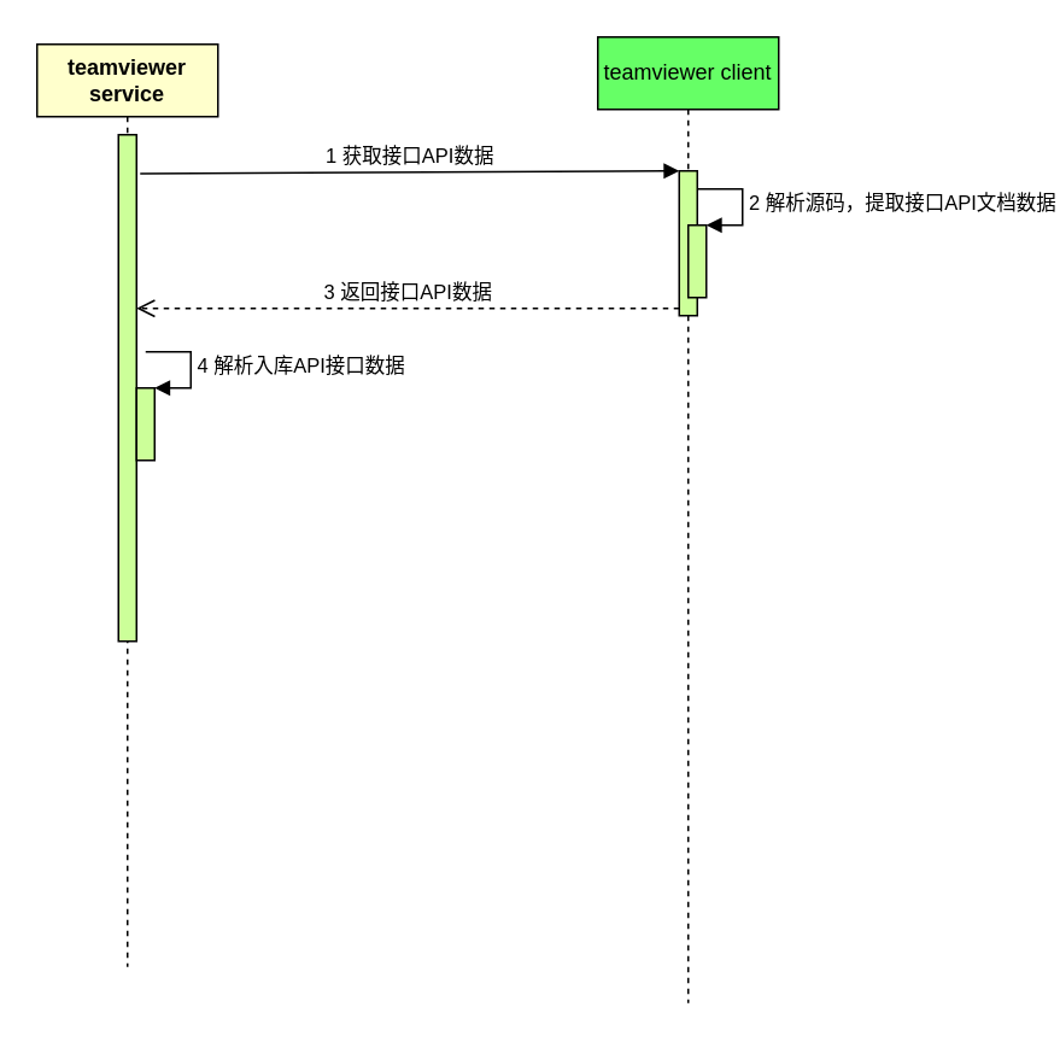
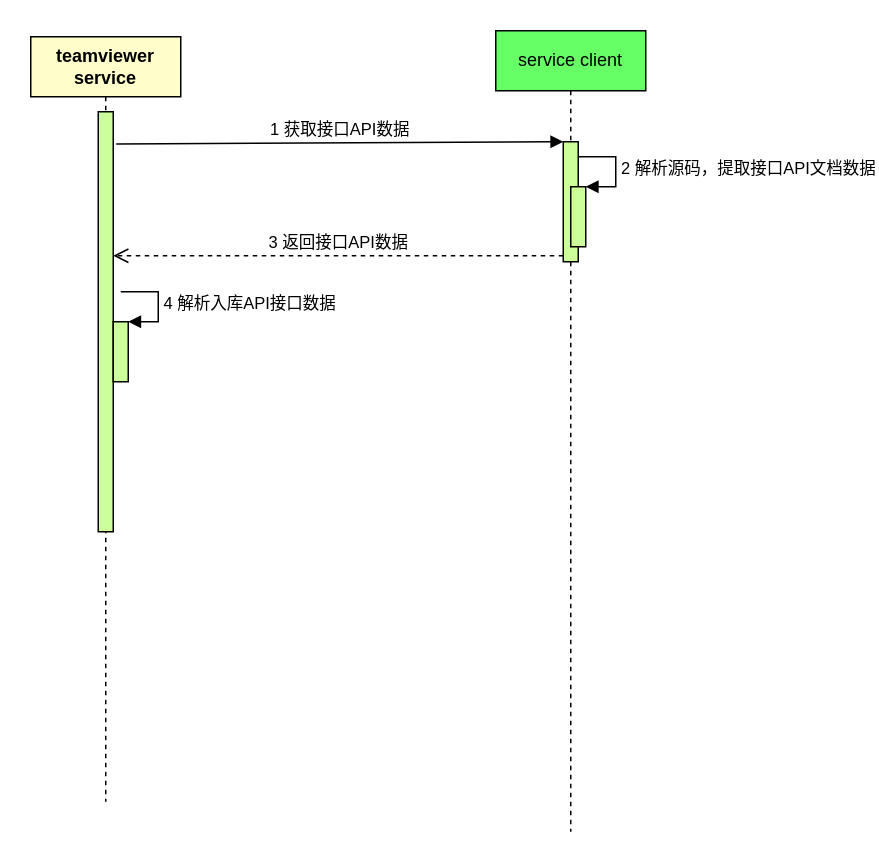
  <mxCell id="0" />
  <mxCell id="1" parent="0" />
  <mxCell id="2" value="&lt;b&gt;teamviewer service&lt;/b&gt;" style="shape=umlLifeline;perimeter=lifelinePerimeter;whiteSpace=wrap;html=1;container=1;collapsible=0;recursiveResize=0;outlineConnect=0;fillColor=#FFFFCC;" vertex="1" parent="1"><mxGeometry x="20" y="24" width="100" height="510" as="geometry" /></mxCell>
  <mxCell id="3" value="" style="html=1;points=[];perimeter=orthogonalPerimeter;fillColor=#CCFF99;" vertex="1" parent="2"><mxGeometry x="45" y="50" width="10" height="280" as="geometry" /></mxCell>
  <mxCell id="4" value="" style="html=1;points=[];perimeter=orthogonalPerimeter;fillColor=#CCFF99;" vertex="1" parent="2"><mxGeometry x="55" y="190" width="10" height="40" as="geometry" /></mxCell>
  <mxCell id="5" value="4&amp;nbsp;解析入库API接口数据" style="edgeStyle=orthogonalEdgeStyle;html=1;align=left;spacingLeft=2;endArrow=block;rounded=0;entryX=1;entryY=0;" edge="1" target="4" parent="2"><mxGeometry relative="1" as="geometry"><mxPoint x="60" y="170" as="sourcePoint" /><Array as="points"><mxPoint x="85" y="170" /></Array></mxGeometry></mxCell>
- <mxCell id="6" value="teamviewer client" style="shape=umlLifeline;perimeter=lifelinePerimeter;whiteSpace=wrap;html=1;container=1;collapsible=0;recursiveResize=0;outlineConnect=0;fillColor=#66FF66;" vertex="1" parent="1"><mxGeometry x="330" y="20" width="100" height="534" as="geometry" /></mxCell>
+ <mxCell id="6" value="service client" style="shape=umlLifeline;perimeter=lifelinePerimeter;whiteSpace=wrap;html=1;container=1;collapsible=0;recursiveResize=0;outlineConnect=0;fillColor=#66FF66;" vertex="1" parent="1"><mxGeometry x="330" y="20" width="100" height="534" as="geometry" /></mxCell>
  <mxCell id="7" value="" style="html=1;points=[];perimeter=orthogonalPerimeter;fillColor=#CCFF99;" vertex="1" parent="6"><mxGeometry x="45" y="74" width="10" height="80" as="geometry" /></mxCell>
  <mxCell id="8" value="" style="html=1;points=[];perimeter=orthogonalPerimeter;fillColor=#CCFF99;" vertex="1" parent="6"><mxGeometry x="50" y="104" width="10" height="40" as="geometry" /></mxCell>
  <mxCell id="9" value="2&amp;nbsp;解析源码，提取接口API文档数据" style="edgeStyle=orthogonalEdgeStyle;html=1;align=left;spacingLeft=2;endArrow=block;rounded=0;entryX=1;entryY=0;" edge="1" target="8" parent="6"><mxGeometry relative="1" as="geometry"><mxPoint x="55" y="84" as="sourcePoint" /><Array as="points"><mxPoint x="80" y="84" /></Array></mxGeometry></mxCell>
  <mxCell id="10" value="1&amp;nbsp;获取接口API数据" style="html=1;verticalAlign=bottom;endArrow=block;entryX=0;entryY=0;exitX=1.2;exitY=0.077;exitDx=0;exitDy=0;exitPerimeter=0;" edge="1" target="7" parent="1" source="3"><mxGeometry relative="1" as="geometry"><mxPoint x="80" y="94" as="sourcePoint" /></mxGeometry></mxCell>
  <mxCell id="11" value="3&amp;nbsp;返回接口API数据" style="html=1;verticalAlign=bottom;endArrow=open;dashed=1;endSize=8;exitX=0;exitY=0.95;" edge="1" source="7" parent="1" target="3"><mxGeometry relative="1" as="geometry"><mxPoint x="80" y="170" as="targetPoint" /></mxGeometry></mxCell>
